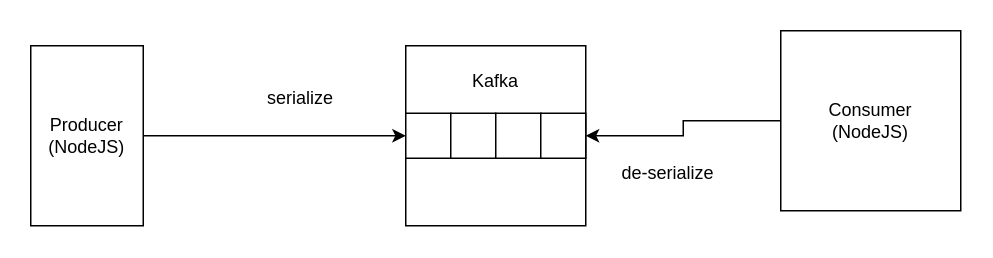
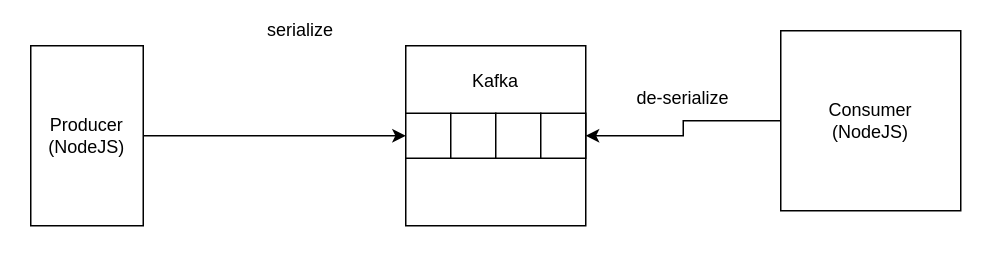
  <mxCell id="0" />
  <mxCell id="1" parent="0" />
  <mxCell id="2" style="edgeStyle=orthogonalEdgeStyle;rounded=0;orthogonalLoop=1;jettySize=auto;html=1;" parent="1" source="3" target="6" edge="1"><mxGeometry relative="1" as="geometry" /></mxCell>
  <mxCell id="3" value="Producer&lt;br&gt;(NodeJS)" style="whiteSpace=wrap;html=1;aspect=fixed;" parent="1" vertex="1"><mxGeometry x="20" y="30" width="75" height="120" as="geometry" /></mxCell>
  <mxCell id="4" style="edgeStyle=orthogonalEdgeStyle;rounded=0;orthogonalLoop=1;jettySize=auto;html=1;entryX=1;entryY=0.5;entryDx=0;entryDy=0;" parent="1" source="5" target="6" edge="1"><mxGeometry relative="1" as="geometry" /></mxCell>
  <mxCell id="5" value="Consumer&lt;br&gt;(NodeJS)" style="whiteSpace=wrap;html=1;aspect=fixed;" parent="1" vertex="1"><mxGeometry x="520" y="20" width="120" height="120" as="geometry" /></mxCell>
  <mxCell id="6" value="Kafka&lt;br&gt;&lt;br&gt;&lt;br&gt;&lt;br&gt;&lt;br&gt;&lt;br&gt;" style="whiteSpace=wrap;html=1;aspect=fixed;" parent="1" vertex="1"><mxGeometry x="270" y="30" width="120" height="120" as="geometry" /></mxCell>
  <mxCell id="7" value="" style="rounded=0;whiteSpace=wrap;html=1;" parent="1" vertex="1"><mxGeometry x="270" y="75" width="30" height="30" as="geometry" /></mxCell>
  <mxCell id="8" value="" style="rounded=0;whiteSpace=wrap;html=1;" parent="1" vertex="1"><mxGeometry x="300" y="75" width="30" height="30" as="geometry" /></mxCell>
  <mxCell id="9" value="" style="rounded=0;whiteSpace=wrap;html=1;" parent="1" vertex="1"><mxGeometry x="330" y="75" width="30" height="30" as="geometry" /></mxCell>
  <mxCell id="10" value="" style="rounded=0;whiteSpace=wrap;html=1;" parent="1" vertex="1"><mxGeometry x="360" y="75" width="30" height="30" as="geometry" /></mxCell>
- <mxCell id="11" value="serialize" style="text;html=1;strokeColor=none;fillColor=none;align=center;verticalAlign=middle;whiteSpace=wrap;rounded=0;" vertex="1" parent="1"><mxGeometry x="180" y="55" width="40" height="20" as="geometry" /></mxCell>
- <mxCell id="12" value="de-serialize" style="text;html=1;strokeColor=none;fillColor=none;align=center;verticalAlign=middle;whiteSpace=wrap;rounded=0;" vertex="1" parent="1"><mxGeometry x="410" y="105" width="70" height="20" as="geometry" /></mxCell>
+ <mxCell id="11" value="serialize" style="text;html=1;strokeColor=none;fillColor=none;align=center;verticalAlign=middle;whiteSpace=wrap;rounded=0;" vertex="1" parent="1"><mxGeometry x="180" y="10" width="40" height="20" as="geometry" /></mxCell>
+ <mxCell id="12" value="de-serialize" style="text;html=1;strokeColor=none;fillColor=none;align=center;verticalAlign=middle;whiteSpace=wrap;rounded=0;" vertex="1" parent="1"><mxGeometry x="420" y="55" width="70" height="20" as="geometry" /></mxCell>
